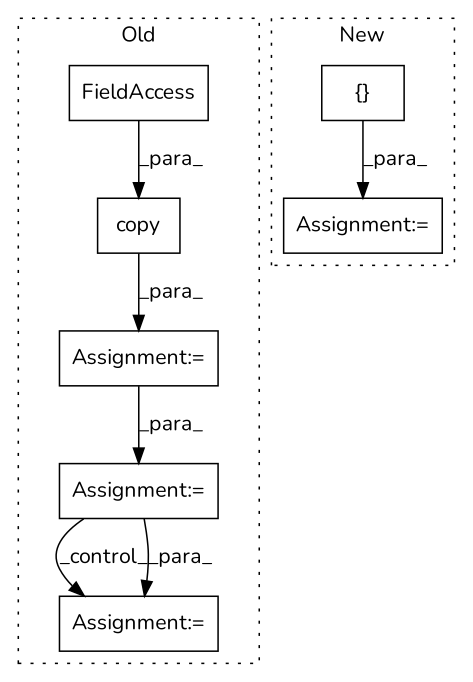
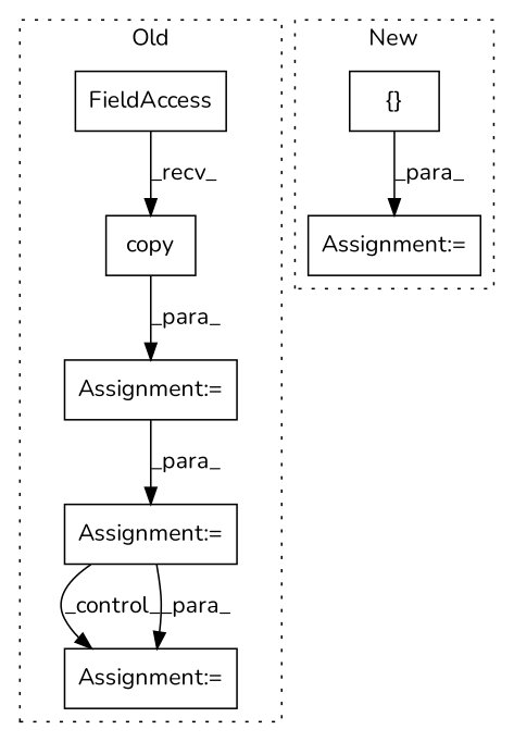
  digraph {
    fontname=Nunito
    node [a=7 l=1 shape=box fontname=Nunito]
    edge [fontname=Nunito]
    n1 [a=32 l=6 label=copy s=6171]
    n2 [l=2 label="Assignment:=" s=6443]
    n3 [label="Assignment:=" s=6148]
    n4 [a=22 l=21 label=FieldAccess s=6149]
    n5 [label="Assignment:=" s=7118]
    n6 [a=4 l="1,1" label="{}" s="5295,5313"]
    n7 [label="Assignment:=" s=5333]
    subgraph cluster_1 {
      label=Old
      style=dotted
      n1
      n2
      n3
      n4
      n5
    }
    subgraph cluster_2 {
      label=New
      style=dotted
      n6
      n7
    }
    n1 -> n3 [label=_para_]
    n2 -> n5 [label=_control_]
    n2 -> n5 [label=_para_]
    n3 -> n2 [label=_para_]
-   n4 -> n1 [label=_para_]
+   n4 -> n1 [label=_recv_]
    n6 -> n7 [label=_para_]
  }
